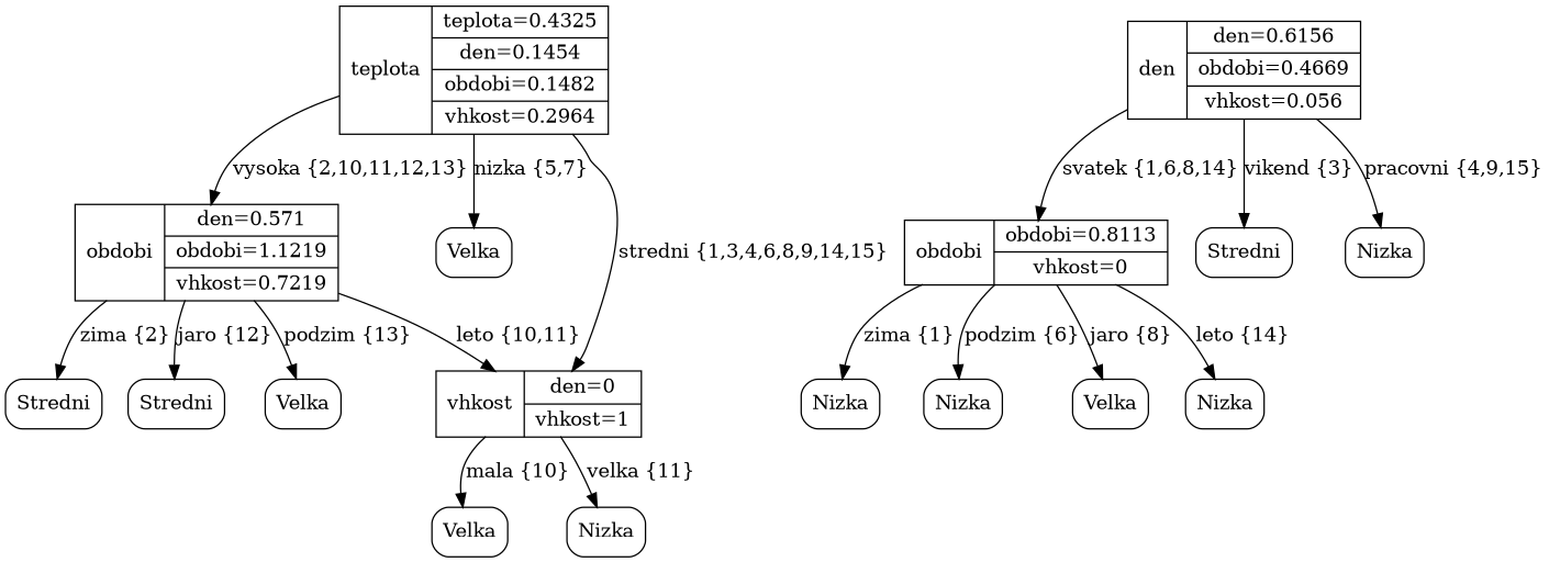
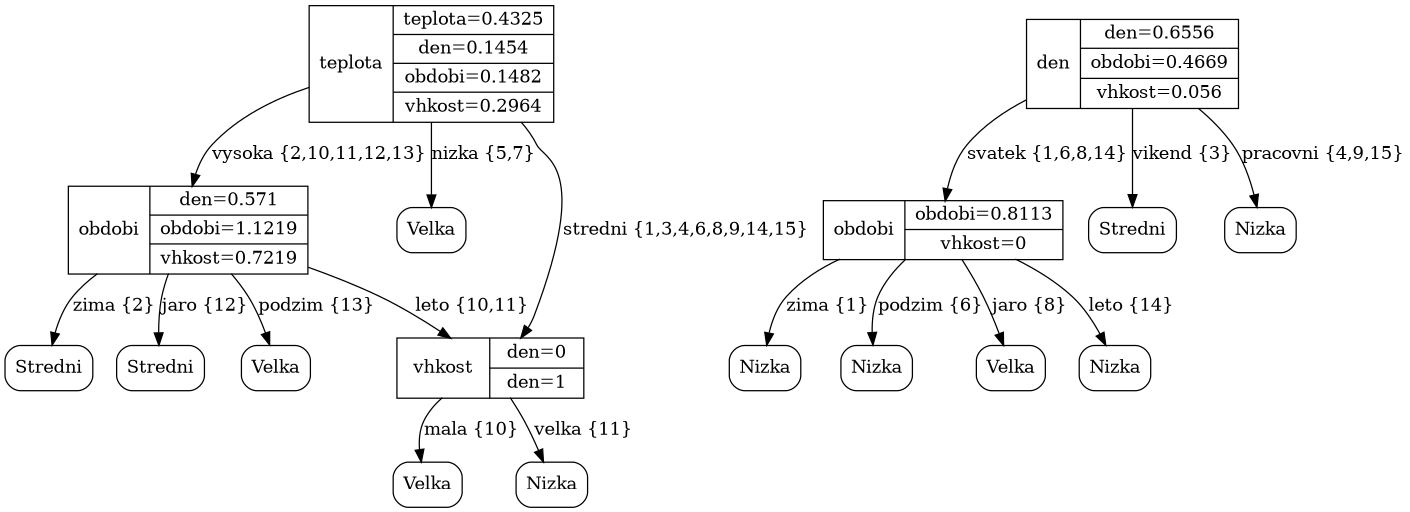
  digraph {
    node [shape=box style=rounded]
    n1 [label="teplota|{teplota=0.4325|den=0.1454|obdobi=0.1482|vhkost=0.2964}" shape=record style=""]
    n2 [label="obdobi|{den=0.571|obdobi=1.1219|vhkost=0.7219}" shape=record style=""]
    n3 [label=Velka]
-   n4 [label="vhkost|{den=0|vhkost=1}" shape=record style=""]
-   n5 [label="den|{den=0.6156|obdobi=0.4669|vhkost=0.056}" shape=record style=""]
+   n4 [label="vhkost|{den=0|den=1}" shape=record style=""]
+   n5 [label="den|{den=0.6556|obdobi=0.4669|vhkost=0.056}" shape=record style=""]
    n6 [label="obdobi|{obdobi=0.8113|vhkost=0}" shape=record style=""]
    n7 [label=Stredni]
    n8 [label=Nizka]
    n9 [label=Stredni]
    n10 [label=Stredni]
    n11 [label=Velka]
    n12 [label=Nizka]
    n13 [label=Nizka]
    n14 [label=Velka]
    n15 [label=Nizka]
    n16 [label=Velka]
    n17 [label=Nizka]
    n1 -> n2 [label="vysoka {2,10,11,12,13}"]
    n1 -> n3 [label="nizka {5,7}"]
    n1 -> n4 [label="stredni {1,3,4,6,8,9,14,15}"]
    n2 -> n4 [label="leto {10,11}"]
    n2 -> n9 [label="zima {2}"]
    n2 -> n10 [label="jaro {12}"]
    n2 -> n11 [label="podzim {13}"]
    n4 -> n16 [label="mala {10}"]
    n4 -> n17 [label="velka {11}"]
    n5 -> n6 [label="svatek {1,6,8,14}"]
    n5 -> n7 [label="vikend {3}"]
    n5 -> n8 [label="pracovni {4,9,15}"]
    n6 -> n12 [label="zima {1}"]
    n6 -> n13 [label="podzim {6}"]
    n6 -> n14 [label="jaro {8}"]
    n6 -> n15 [label="leto {14}"]
  }
